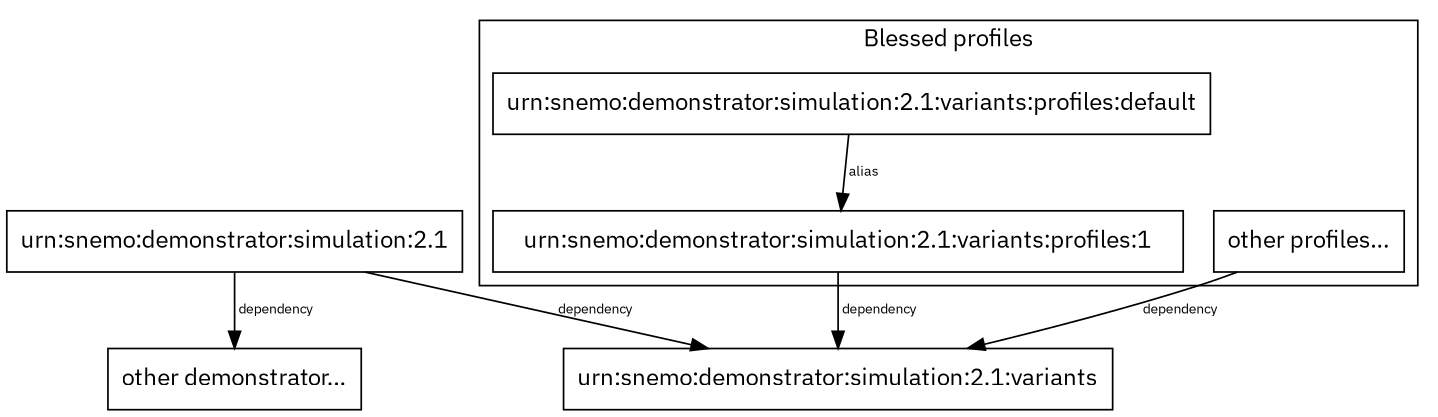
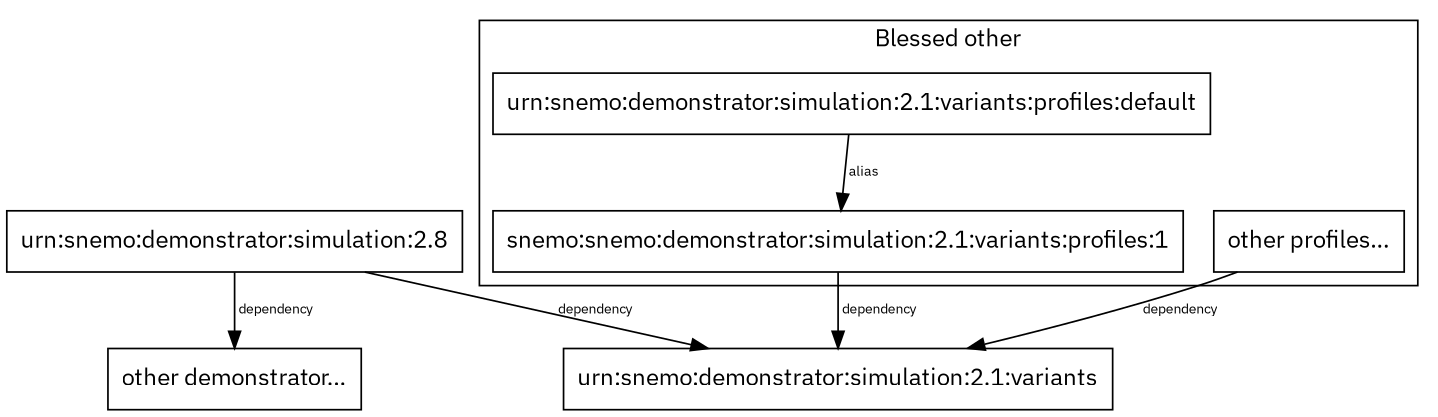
  digraph {
    fontname="IBM Plex Sans"
    node [fontname="IBM Plex Sans" shape=box]
    edge [fontname="IBM Plex Sans" fontsize=8]
-   n1 [label="urn:snemo:demonstrator:simulation:2.1:variants:profiles:1"]
+   n1 [label="snemo:snemo:demonstrator:simulation:2.1:variants:profiles:1"]
    n2 [label="other profiles..."]
    n3 [label="urn:snemo:demonstrator:simulation:2.1:variants:profiles:default"]
    n4 [label="urn:snemo:demonstrator:simulation:2.1:variants"]
    n5 [label="other demonstrator..."]
-   n6 [label="urn:snemo:demonstrator:simulation:2.1"]
+   n6 [label="urn:snemo:demonstrator:simulation:2.8"]
    subgraph cluster_1 {
      color=black
-     label="Blessed profiles"
+     label="Blessed other"
      n3
      subgraph sub_2 {
        color=black
        label="Blessed profiles"
        rank=max
        n1
        n2
      }
    }
    n1 -> n4 [label=" dependency "]
    n2 -> n4 [label=" dependency "]
    n3 -> n1 [label=" alias "]
    n6 -> n4 [label=" dependency "]
    n6 -> n5 [label=" dependency "]
  }
